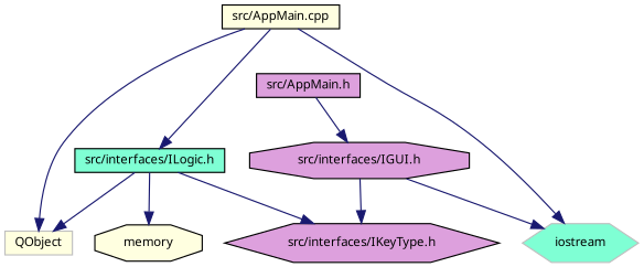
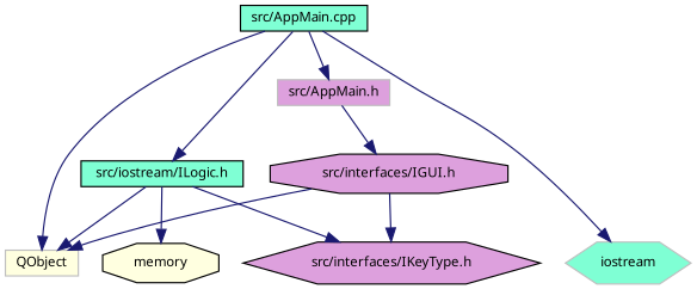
  digraph {
    fontname="Noto Sans"
    node [color=black fillcolor=lightyellow fontname="Noto Sans" fontsize=10 shape=box style=filled]
    edge [color=midnightblue fontname="Noto Sans" fontsize=10 labelfontname=Helvetica labelfontsize=10 style=solid]
-   n1 [fontcolor=black height=0.2 label="src/AppMain.cpp" width=0.4]
-   n2 [fillcolor=plum height=0.2 label="src/AppMain.h" width=0.4]
+   n1 [fillcolor=aquamarine fontcolor=black height=0.2 label="src/AppMain.cpp" width=0.4]
+   n2 [color=grey75 fillcolor=plum height=0.2 label="src/AppMain.h" width=0.4]
    n3 [color=grey75 height=0.2 label=QObject width=0.4]
    n4 [color=grey75 fillcolor=aquamarine height=0.2 label=iostream shape=hexagon width=0.4]
-   n5 [fillcolor=aquamarine height=0.2 label="src/interfaces/ILogic.h" width=0.4]
+   n5 [fillcolor=aquamarine height=0.2 label="src/iostream/ILogic.h" width=0.4]
    n6 [fillcolor=plum height=0.2 label="src/interfaces/IGUI.h" shape=octagon width=0.4]
    n7 [fillcolor=plum height=0.2 label="src/interfaces/IKeyType.h" shape=hexagon width=0.4]
    n8 [height=0.2 label=memory shape=octagon width=0.4]
+   n1 -> n2
    n1 -> n3
    n1 -> n4
    n1 -> n5
    n2 -> n6
    n5 -> n3
    n5 -> n7
    n5 -> n8
-   n6 -> n4
+   n6 -> n3
    n6 -> n7
  }
